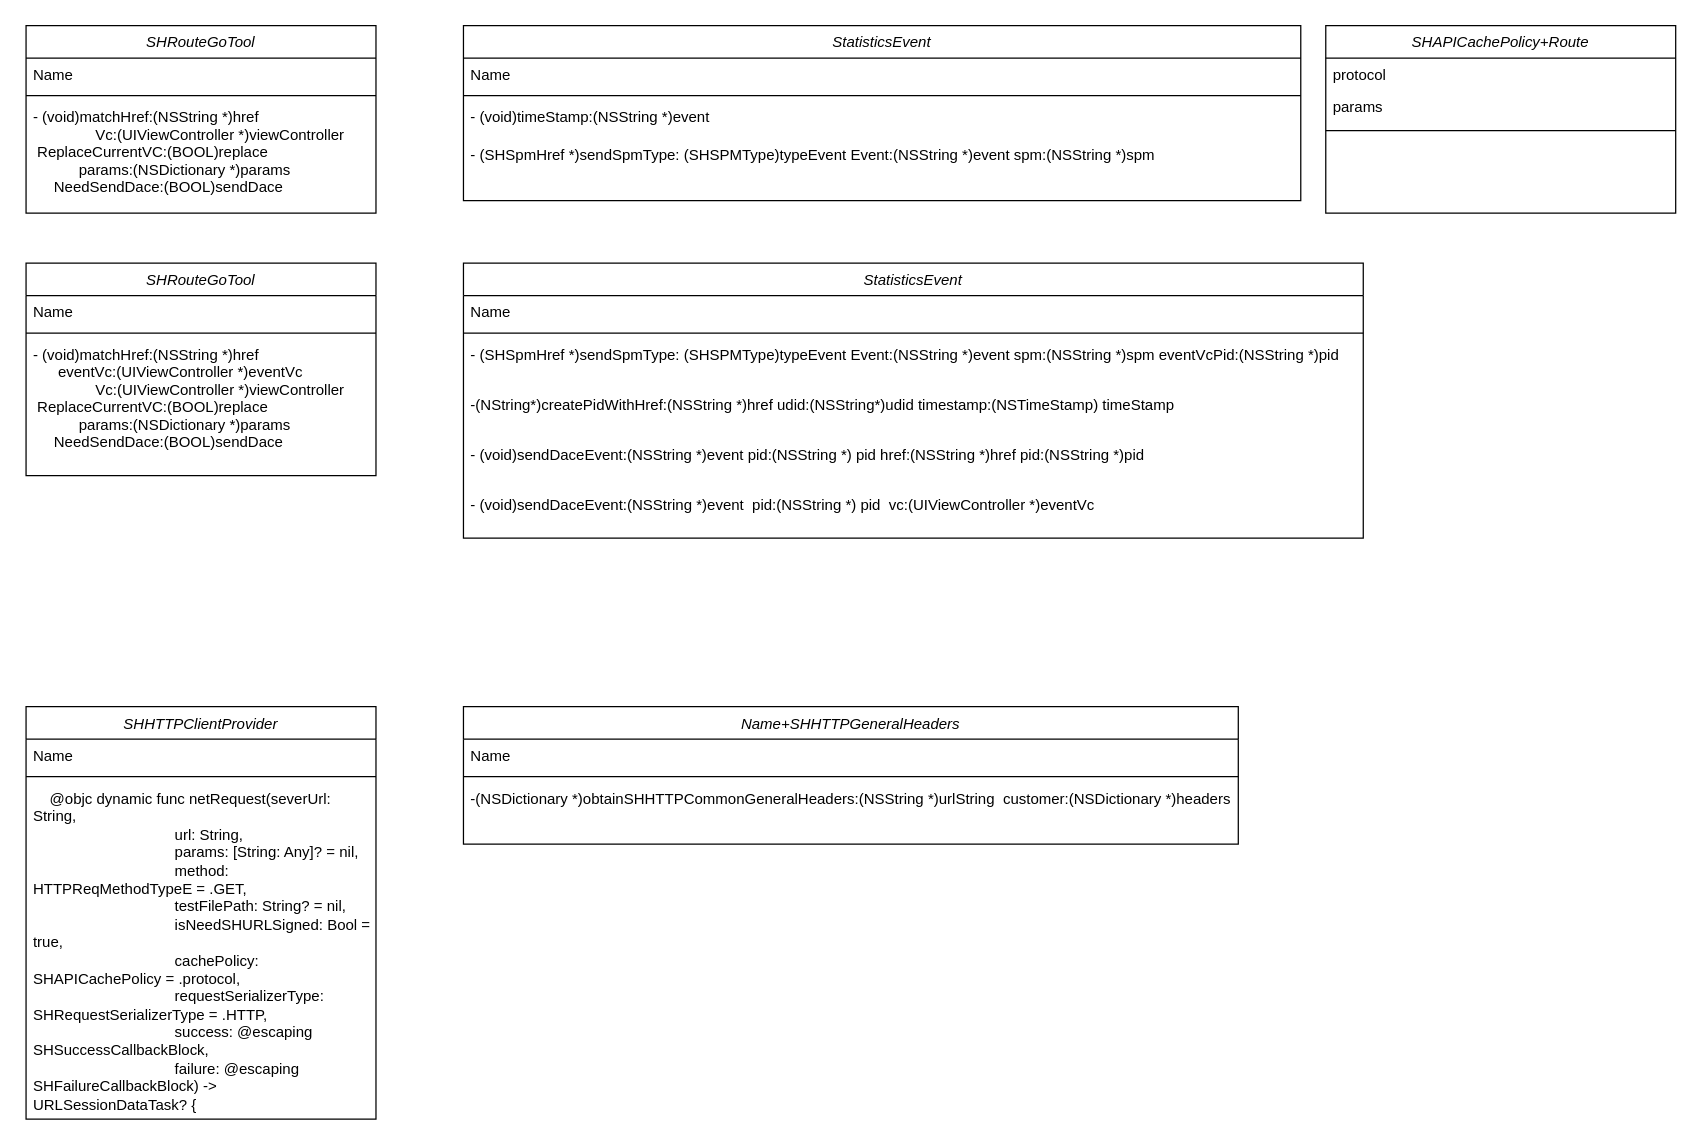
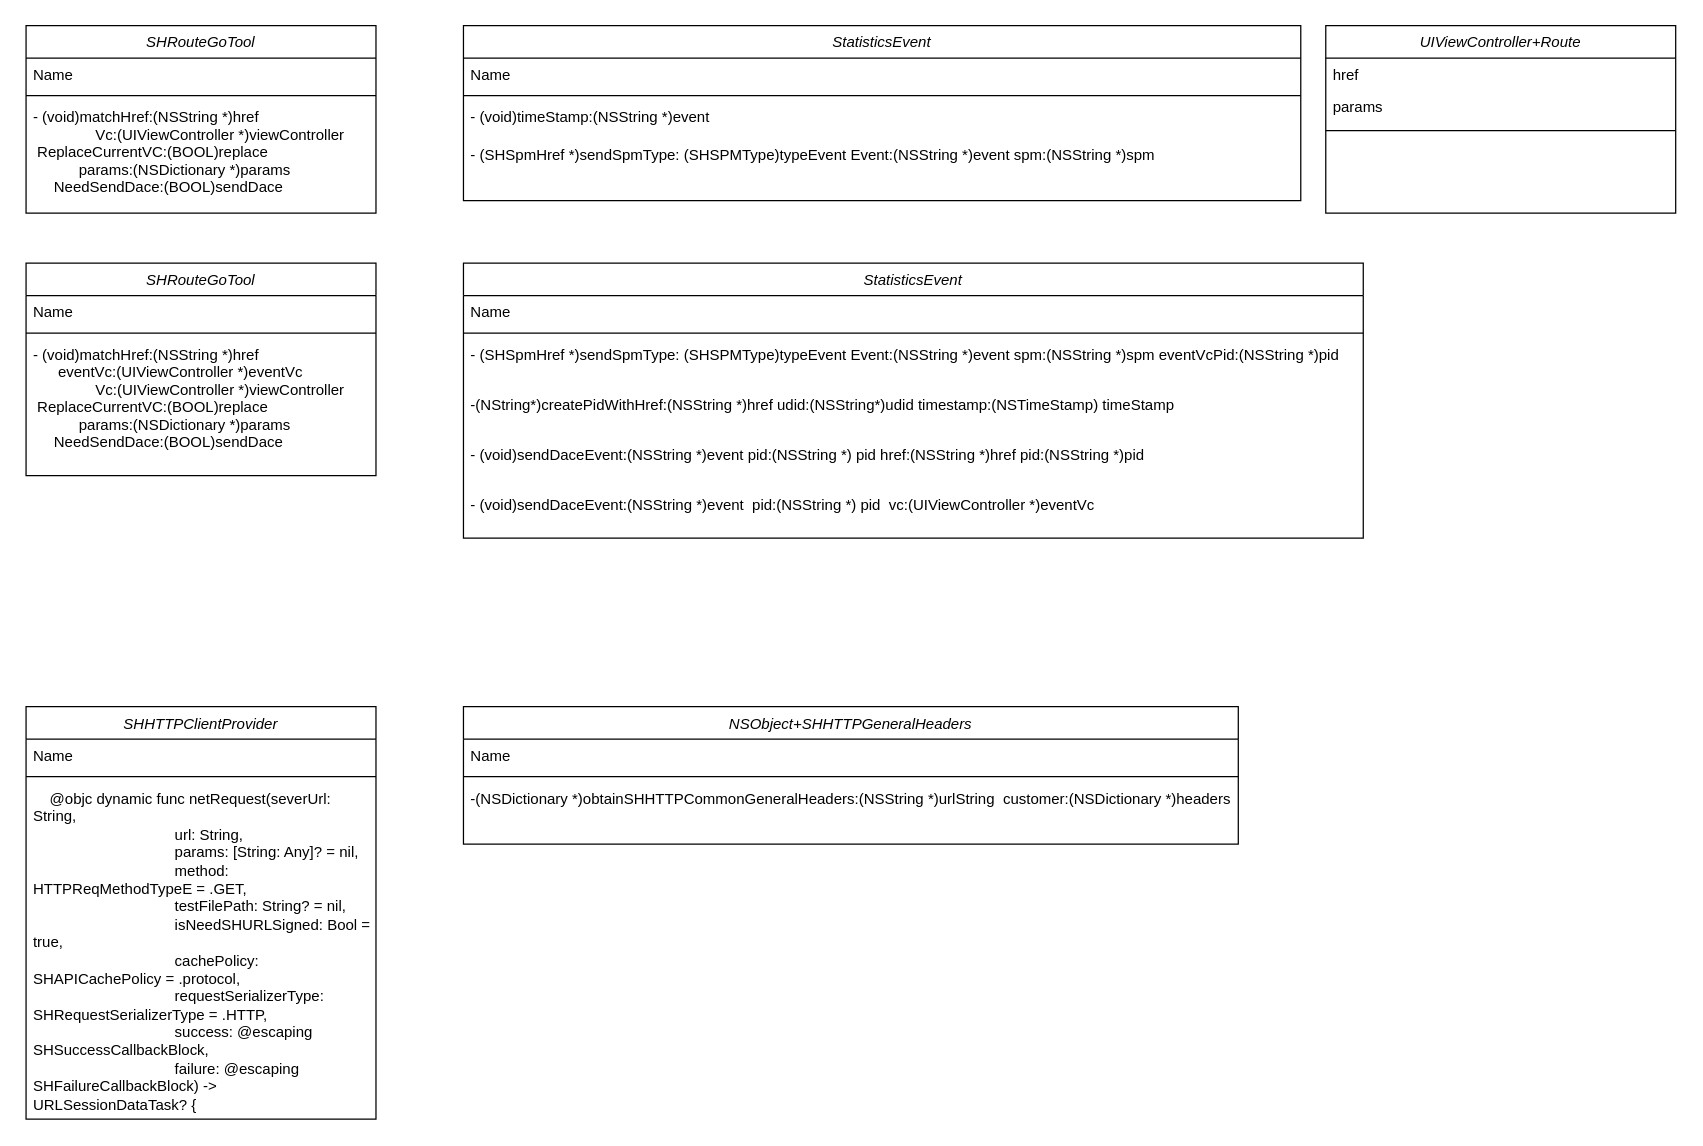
  <mxCell id="0" />
  <mxCell id="1" parent="0" />
  <mxCell id="2" value="SHRouteGoTool" style="swimlane;fontStyle=2;align=center;verticalAlign=top;childLayout=stackLayout;horizontal=1;startSize=26;horizontalStack=0;resizeParent=1;resizeLast=0;collapsible=1;marginBottom=0;rounded=0;shadow=0;strokeWidth=1;" vertex="1" parent="1"><mxGeometry x="20" y="20" width="280" height="150" as="geometry"><mxRectangle x="230" y="140" width="160" height="26" as="alternateBounds" /></mxGeometry></mxCell>
  <mxCell id="3" value="Name" style="text;align=left;verticalAlign=top;spacingLeft=4;spacingRight=4;overflow=hidden;rotatable=0;points=[[0,0.5],[1,0.5]];portConstraint=eastwest;" vertex="1" parent="2"><mxGeometry y="26" width="280" height="26" as="geometry" /></mxCell>
  <mxCell id="4" value="" style="line;html=1;strokeWidth=1;align=left;verticalAlign=middle;spacingTop=-1;spacingLeft=3;spacingRight=3;rotatable=0;labelPosition=right;points=[];portConstraint=eastwest;" vertex="1" parent="2"><mxGeometry y="52" width="280" height="8" as="geometry" /></mxCell>
  <mxCell id="5" value="- (void)matchHref:(NSString *)href&#10;               Vc:(UIViewController *)viewController&#10; ReplaceCurrentVC:(BOOL)replace&#10;           params:(NSDictionary *)params&#10;     NeedSendDace:(BOOL)sendDace" style="text;align=left;verticalAlign=top;spacingLeft=4;spacingRight=4;overflow=hidden;rotatable=0;points=[[0,0.5],[1,0.5]];portConstraint=eastwest;" vertex="1" parent="2"><mxGeometry y="60" width="280" height="84" as="geometry" /></mxCell>
  <mxCell id="6" value="StatisticsEvent" style="swimlane;fontStyle=2;align=center;verticalAlign=top;childLayout=stackLayout;horizontal=1;startSize=26;horizontalStack=0;resizeParent=1;resizeLast=0;collapsible=1;marginBottom=0;rounded=0;shadow=0;strokeWidth=1;" vertex="1" parent="1"><mxGeometry x="370" y="20" width="670" height="140" as="geometry"><mxRectangle x="230" y="140" width="160" height="26" as="alternateBounds" /></mxGeometry></mxCell>
  <mxCell id="7" value="Name" style="text;align=left;verticalAlign=top;spacingLeft=4;spacingRight=4;overflow=hidden;rotatable=0;points=[[0,0.5],[1,0.5]];portConstraint=eastwest;" vertex="1" parent="6"><mxGeometry y="26" width="670" height="26" as="geometry" /></mxCell>
  <mxCell id="8" value="" style="line;html=1;strokeWidth=1;align=left;verticalAlign=middle;spacingTop=-1;spacingLeft=3;spacingRight=3;rotatable=0;labelPosition=right;points=[];portConstraint=eastwest;" vertex="1" parent="6"><mxGeometry y="52" width="670" height="8" as="geometry" /></mxCell>
  <mxCell id="9" value="- (void)timeStamp:(NSString *)event" style="text;align=left;verticalAlign=top;spacingLeft=4;spacingRight=4;overflow=hidden;rotatable=0;points=[[0,0.5],[1,0.5]];portConstraint=eastwest;" vertex="1" parent="6"><mxGeometry y="60" width="670" height="30" as="geometry" /></mxCell>
  <mxCell id="10" value="- (SHSpmHref *)sendSpmType: (SHSPMType)typeEvent Event:(NSString *)event spm:(NSString *)spm" style="text;align=left;verticalAlign=top;spacingLeft=4;spacingRight=4;overflow=hidden;rotatable=0;points=[[0,0.5],[1,0.5]];portConstraint=eastwest;whiteSpace=wrap;" vertex="1" parent="6"><mxGeometry y="90" width="670" height="40" as="geometry" /></mxCell>
  <mxCell id="11" value="StatisticsEvent" style="swimlane;fontStyle=2;align=center;verticalAlign=top;childLayout=stackLayout;horizontal=1;startSize=26;horizontalStack=0;resizeParent=1;resizeLast=0;collapsible=1;marginBottom=0;rounded=0;shadow=0;strokeWidth=1;" vertex="1" parent="1"><mxGeometry x="370" y="210" width="720" height="220" as="geometry"><mxRectangle x="230" y="140" width="160" height="26" as="alternateBounds" /></mxGeometry></mxCell>
  <mxCell id="12" value="Name" style="text;align=left;verticalAlign=top;spacingLeft=4;spacingRight=4;overflow=hidden;rotatable=0;points=[[0,0.5],[1,0.5]];portConstraint=eastwest;" vertex="1" parent="11"><mxGeometry y="26" width="720" height="26" as="geometry" /></mxCell>
  <mxCell id="13" value="" style="line;html=1;strokeWidth=1;align=left;verticalAlign=middle;spacingTop=-1;spacingLeft=3;spacingRight=3;rotatable=0;labelPosition=right;points=[];portConstraint=eastwest;" vertex="1" parent="11"><mxGeometry y="52" width="720" height="8" as="geometry" /></mxCell>
  <mxCell id="14" value="- (SHSpmHref *)sendSpmType: (SHSPMType)typeEvent Event:(NSString *)event spm:(NSString *)spm eventVcPid:(NSString *)pid" style="text;align=left;verticalAlign=top;spacingLeft=4;spacingRight=4;overflow=hidden;rotatable=0;points=[[0,0.5],[1,0.5]];portConstraint=eastwest;whiteSpace=wrap;" vertex="1" parent="11"><mxGeometry y="60" width="720" height="40" as="geometry" /></mxCell>
  <mxCell id="15" value="-(NString*)createPidWithHref:(NSString *)href udid:(NSString*)udid timestamp:(NSTimeStamp) timeStamp" style="text;align=left;verticalAlign=top;spacingLeft=4;spacingRight=4;overflow=hidden;rotatable=0;points=[[0,0.5],[1,0.5]];portConstraint=eastwest;whiteSpace=wrap;" vertex="1" parent="11"><mxGeometry y="100" width="720" height="40" as="geometry" /></mxCell>
  <mxCell id="16" value="- (void)sendDaceEvent:(NSString *)event pid:(NSString *) pid href:(NSString *)href pid:(NSString *)pid" style="text;align=left;verticalAlign=top;spacingLeft=4;spacingRight=4;overflow=hidden;rotatable=0;points=[[0,0.5],[1,0.5]];portConstraint=eastwest;" vertex="1" parent="11"><mxGeometry y="140" width="720" height="40" as="geometry" /></mxCell>
  <mxCell id="17" value="- (void)sendDaceEvent:(NSString *)event  pid:(NSString *) pid  vc:(UIViewController *)eventVc&#10; " style="text;align=left;verticalAlign=top;spacingLeft=4;spacingRight=4;overflow=hidden;rotatable=0;points=[[0,0.5],[1,0.5]];portConstraint=eastwest;whiteSpace=wrap;" vertex="1" parent="11"><mxGeometry y="180" width="720" height="40" as="geometry" /></mxCell>
  <mxCell id="18" value="SHRouteGoTool" style="swimlane;fontStyle=2;align=center;verticalAlign=top;childLayout=stackLayout;horizontal=1;startSize=26;horizontalStack=0;resizeParent=1;resizeLast=0;collapsible=1;marginBottom=0;rounded=0;shadow=0;strokeWidth=1;" vertex="1" parent="1"><mxGeometry x="20" y="210" width="280" height="170" as="geometry"><mxRectangle x="230" y="140" width="160" height="26" as="alternateBounds" /></mxGeometry></mxCell>
  <mxCell id="19" value="Name" style="text;align=left;verticalAlign=top;spacingLeft=4;spacingRight=4;overflow=hidden;rotatable=0;points=[[0,0.5],[1,0.5]];portConstraint=eastwest;" vertex="1" parent="18"><mxGeometry y="26" width="280" height="26" as="geometry" /></mxCell>
  <mxCell id="20" value="" style="line;html=1;strokeWidth=1;align=left;verticalAlign=middle;spacingTop=-1;spacingLeft=3;spacingRight=3;rotatable=0;labelPosition=right;points=[];portConstraint=eastwest;" vertex="1" parent="18"><mxGeometry y="52" width="280" height="8" as="geometry" /></mxCell>
  <mxCell id="21" value="- (void)matchHref:(NSString *)href&#10;      eventVc:(UIViewController *)eventVc&#10;               Vc:(UIViewController *)viewController&#10; ReplaceCurrentVC:(BOOL)replace&#10;           params:(NSDictionary *)params&#10;     NeedSendDace:(BOOL)sendDace" style="text;align=left;verticalAlign=top;spacingLeft=4;spacingRight=4;overflow=hidden;rotatable=0;points=[[0,0.5],[1,0.5]];portConstraint=eastwest;" vertex="1" parent="18"><mxGeometry y="60" width="280" height="110" as="geometry" /></mxCell>
- <mxCell id="22" value="SHAPICachePolicy+Route" style="swimlane;fontStyle=2;align=center;verticalAlign=top;childLayout=stackLayout;horizontal=1;startSize=26;horizontalStack=0;resizeParent=1;resizeLast=0;collapsible=1;marginBottom=0;rounded=0;shadow=0;strokeWidth=1;" vertex="1" parent="1"><mxGeometry x="1060" y="20" width="280" height="150" as="geometry"><mxRectangle x="230" y="140" width="160" height="26" as="alternateBounds" /></mxGeometry></mxCell>
- <mxCell id="23" value="protocol&#10;" style="text;align=left;verticalAlign=top;spacingLeft=4;spacingRight=4;overflow=hidden;rotatable=0;points=[[0,0.5],[1,0.5]];portConstraint=eastwest;" vertex="1" parent="22"><mxGeometry y="26" width="280" height="26" as="geometry" /></mxCell>
+ <mxCell id="22" value="UIViewController+Route" style="swimlane;fontStyle=2;align=center;verticalAlign=top;childLayout=stackLayout;horizontal=1;startSize=26;horizontalStack=0;resizeParent=1;resizeLast=0;collapsible=1;marginBottom=0;rounded=0;shadow=0;strokeWidth=1;" vertex="1" parent="1"><mxGeometry x="1060" y="20" width="280" height="150" as="geometry"><mxRectangle x="230" y="140" width="160" height="26" as="alternateBounds" /></mxGeometry></mxCell>
+ <mxCell id="23" value="href&#10;" style="text;align=left;verticalAlign=top;spacingLeft=4;spacingRight=4;overflow=hidden;rotatable=0;points=[[0,0.5],[1,0.5]];portConstraint=eastwest;" vertex="1" parent="22"><mxGeometry y="26" width="280" height="26" as="geometry" /></mxCell>
  <mxCell id="24" value="params" style="text;align=left;verticalAlign=top;spacingLeft=4;spacingRight=4;overflow=hidden;rotatable=0;points=[[0,0.5],[1,0.5]];portConstraint=eastwest;" vertex="1" parent="22"><mxGeometry y="52" width="280" height="26" as="geometry" /></mxCell>
  <mxCell id="25" value="" style="line;html=1;strokeWidth=1;align=left;verticalAlign=middle;spacingTop=-1;spacingLeft=3;spacingRight=3;rotatable=0;labelPosition=right;points=[];portConstraint=eastwest;" vertex="1" parent="22"><mxGeometry y="78" width="280" height="12" as="geometry" /></mxCell>
- <mxCell id="26" value="Name+SHHTTPGeneralHeaders" style="swimlane;fontStyle=2;align=center;verticalAlign=top;childLayout=stackLayout;horizontal=1;startSize=26;horizontalStack=0;resizeParent=1;resizeLast=0;collapsible=1;marginBottom=0;rounded=0;shadow=0;strokeWidth=1;" vertex="1" parent="1"><mxGeometry x="370" y="565" width="620" height="110" as="geometry"><mxRectangle x="230" y="140" width="160" height="26" as="alternateBounds" /></mxGeometry></mxCell>
+ <mxCell id="26" value="NSObject+SHHTTPGeneralHeaders" style="swimlane;fontStyle=2;align=center;verticalAlign=top;childLayout=stackLayout;horizontal=1;startSize=26;horizontalStack=0;resizeParent=1;resizeLast=0;collapsible=1;marginBottom=0;rounded=0;shadow=0;strokeWidth=1;" vertex="1" parent="1"><mxGeometry x="370" y="565" width="620" height="110" as="geometry"><mxRectangle x="230" y="140" width="160" height="26" as="alternateBounds" /></mxGeometry></mxCell>
  <mxCell id="27" value="Name" style="text;align=left;verticalAlign=top;spacingLeft=4;spacingRight=4;overflow=hidden;rotatable=0;points=[[0,0.5],[1,0.5]];portConstraint=eastwest;" vertex="1" parent="26"><mxGeometry y="26" width="620" height="26" as="geometry" /></mxCell>
  <mxCell id="28" value="" style="line;html=1;strokeWidth=1;align=left;verticalAlign=middle;spacingTop=-1;spacingLeft=3;spacingRight=3;rotatable=0;labelPosition=right;points=[];portConstraint=eastwest;" vertex="1" parent="26"><mxGeometry y="52" width="620" height="8" as="geometry" /></mxCell>
  <mxCell id="29" value="-(NSDictionary *)obtainSHHTTPCommonGeneralHeaders:(NSString *)urlString  customer:(NSDictionary *)headers&#10;" style="text;align=left;verticalAlign=top;spacingLeft=4;spacingRight=4;overflow=hidden;rotatable=0;points=[[0,0.5],[1,0.5]];portConstraint=eastwest;whiteSpace=wrap;" vertex="1" parent="26"><mxGeometry y="60" width="620" height="50" as="geometry" /></mxCell>
  <mxCell id="30" value="SHHTTPClientProvider" style="swimlane;fontStyle=2;align=center;verticalAlign=top;childLayout=stackLayout;horizontal=1;startSize=26;horizontalStack=0;resizeParent=1;resizeLast=0;collapsible=1;marginBottom=0;rounded=0;shadow=0;strokeWidth=1;" vertex="1" parent="1"><mxGeometry x="20" y="565" width="280" height="330" as="geometry"><mxRectangle x="230" y="140" width="160" height="26" as="alternateBounds" /></mxGeometry></mxCell>
  <mxCell id="31" value="Name" style="text;align=left;verticalAlign=top;spacingLeft=4;spacingRight=4;overflow=hidden;rotatable=0;points=[[0,0.5],[1,0.5]];portConstraint=eastwest;" vertex="1" parent="30"><mxGeometry y="26" width="280" height="26" as="geometry" /></mxCell>
  <mxCell id="32" value="" style="line;html=1;strokeWidth=1;align=left;verticalAlign=middle;spacingTop=-1;spacingLeft=3;spacingRight=3;rotatable=0;labelPosition=right;points=[];portConstraint=eastwest;" vertex="1" parent="30"><mxGeometry y="52" width="280" height="8" as="geometry" /></mxCell>
  <mxCell id="33" value="    @objc dynamic func netRequest(severUrl: String,&#10;                                  url: String,&#10;                                  params: [String: Any]? = nil,&#10;                                  method: HTTPReqMethodTypeE = .GET,&#10;                                  testFilePath: String? = nil,&#10;                                  isNeedSHURLSigned: Bool = true,&#10;                                  cachePolicy: SHAPICachePolicy = .protocol,&#10;                                  requestSerializerType: SHRequestSerializerType = .HTTP,&#10;                                  success: @escaping SHSuccessCallbackBlock,&#10;                                  failure: @escaping SHFailureCallbackBlock) -&gt; URLSessionDataTask? {" style="text;align=left;verticalAlign=top;spacingLeft=4;spacingRight=4;overflow=hidden;rotatable=0;points=[[0,0.5],[1,0.5]];portConstraint=eastwest;whiteSpace=wrap;" vertex="1" parent="30"><mxGeometry y="60" width="280" height="270" as="geometry" /></mxCell>
